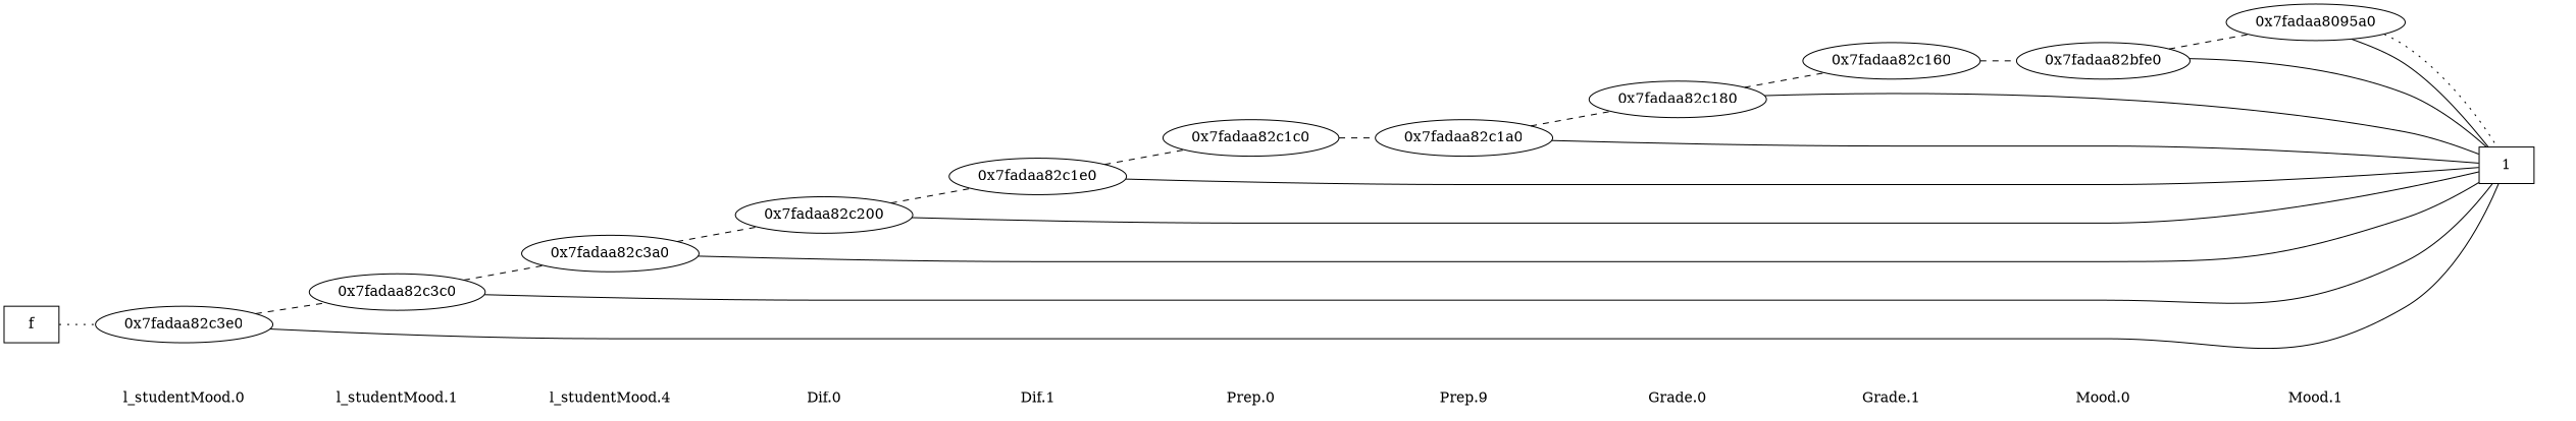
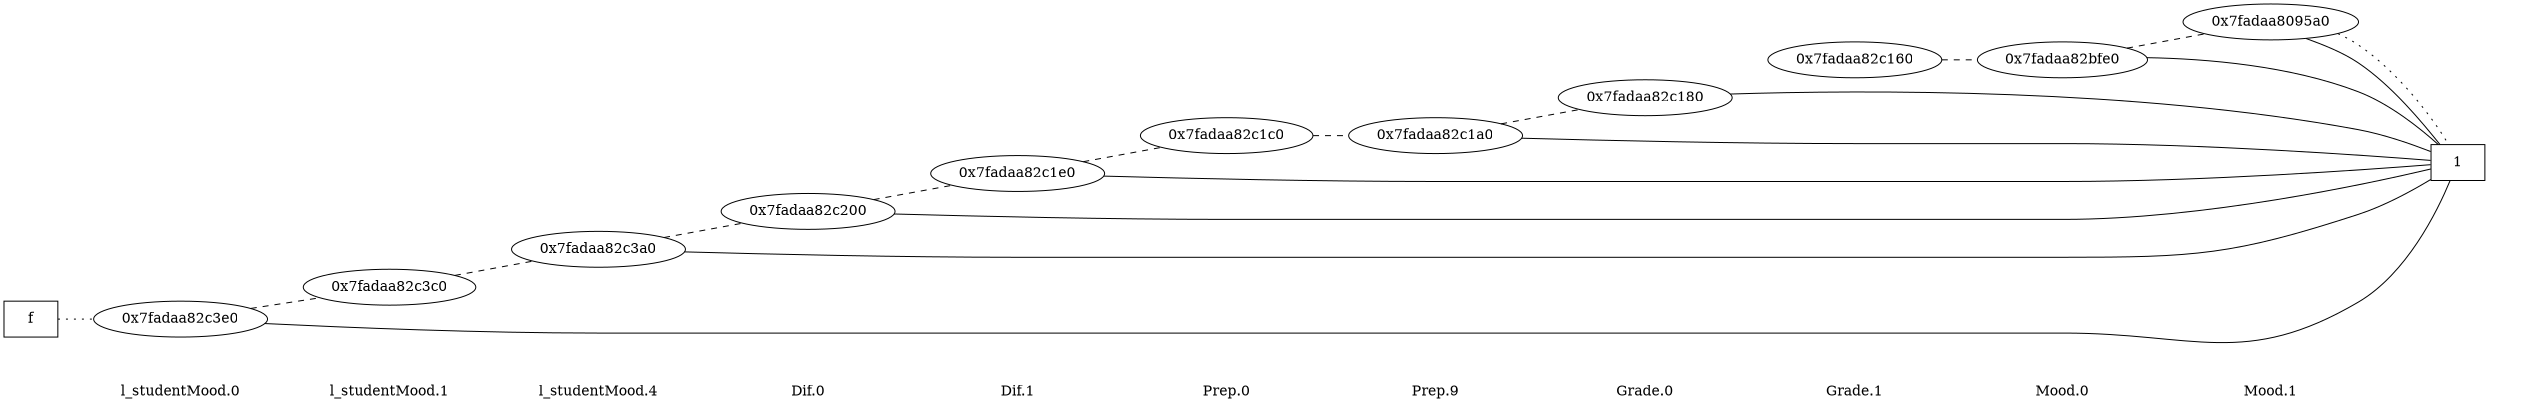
  digraph {
    rankdir=LR
    node [shape=plaintext]
    edge [dir=none style=invis]
    "CONST NODES" [style=invis]
    " l_studentMood.0 "
    " l_studentMood.1 "
    n4 [label="l_studentMood.4"]
    " Dif.0 "
    " Dif.1 "
    " Prep.0 "
    n8 [label="Prep.9"]
    " Grade.0 "
    " Grade.1 "
    " Mood.0 "
    " Mood.1 "
    "  f  " [shape=box]
    "0x7fadaa82c3e0" [shape=""]
    "0x7fadaa82c3c0" [shape=""]
    "0x7fadaa82c3a0" [shape=""]
    "0x7fadaa82c200" [shape=""]
    "0x7fadaa82c1e0" [shape=""]
    "0x7fadaa82c1c0" [shape=""]
    "0x7fadaa82c1a0" [shape=""]
    "0x7fadaa82c180" [shape=""]
    "0x7fadaa82c160" [shape=""]
    "0x7fadaa82bfe0" [shape=""]
    "0x7fadaa8095a0" [shape=""]
    n25 [label=1 shape=box]
    subgraph sub_1 {
      "CONST NODES"
      " l_studentMood.0 "
      " l_studentMood.1 "
      n4
      " Dif.0 "
      " Dif.1 "
      " Prep.0 "
      n8
      " Grade.0 "
      " Grade.1 "
      " Mood.0 "
      " Mood.1 "
    }
    subgraph sub_2 {
      rank=same
      "  f  "
    }
    subgraph sub_3 {
      rank=same
      " l_studentMood.0 "
      "0x7fadaa82c3e0"
    }
    subgraph sub_4 {
      rank=same
      " l_studentMood.1 "
      "0x7fadaa82c3c0"
    }
    subgraph sub_5 {
      rank=same
      n4
      "0x7fadaa82c3a0"
    }
    subgraph sub_6 {
      rank=same
      " Dif.0 "
      "0x7fadaa82c200"
    }
    subgraph sub_7 {
      rank=same
      " Dif.1 "
      "0x7fadaa82c1e0"
    }
    subgraph sub_8 {
      rank=same
      " Prep.0 "
      "0x7fadaa82c1c0"
    }
    subgraph sub_9 {
      rank=same
      n8
      "0x7fadaa82c1a0"
    }
    subgraph sub_10 {
      rank=same
      " Grade.0 "
      "0x7fadaa82c180"
    }
    subgraph sub_11 {
      rank=same
      " Grade.1 "
      "0x7fadaa82c160"
    }
    subgraph sub_12 {
      rank=same
      " Mood.0 "
      "0x7fadaa82bfe0"
    }
    subgraph sub_13 {
      rank=same
      " Mood.1 "
      "0x7fadaa8095a0"
    }
    subgraph sub_14 {
      rank=same
      "CONST NODES"
      subgraph sub_15 {
        rank=same
        n25
      }
    }
    " l_studentMood.0 " -> " l_studentMood.1 "
    " l_studentMood.1 " -> n4
    n4 -> " Dif.0 "
    " Dif.0 " -> " Dif.1 "
    " Dif.1 " -> " Prep.0 "
    " Prep.0 " -> n8
    n8 -> " Grade.0 "
    " Grade.0 " -> " Grade.1 "
    " Grade.1 " -> " Mood.0 "
    " Mood.0 " -> " Mood.1 "
    " Mood.1 " -> "CONST NODES"
    "  f  " -> "0x7fadaa82c3e0" [style=dotted]
    "0x7fadaa82c3e0" -> "0x7fadaa82c3c0" [style=dashed]
    "0x7fadaa82c3e0" -> n25 [style=""]
    "0x7fadaa82c3c0" -> "0x7fadaa82c3a0" [style=dashed]
-   "0x7fadaa82c3c0" -> n25 [style=""]
    "0x7fadaa82c3a0" -> "0x7fadaa82c200" [style=dashed]
    "0x7fadaa82c3a0" -> n25 [style=""]
    "0x7fadaa82c200" -> "0x7fadaa82c1e0" [style=dashed]
    "0x7fadaa82c200" -> n25 [style=""]
    "0x7fadaa82c1e0" -> "0x7fadaa82c1c0" [style=dashed]
    "0x7fadaa82c1e0" -> n25 [style=""]
    "0x7fadaa82c1c0" -> "0x7fadaa82c1a0" [style=dashed]
    "0x7fadaa82c1a0" -> "0x7fadaa82c180" [style=dashed]
    "0x7fadaa82c1a0" -> n25 [style=""]
-   "0x7fadaa82c180" -> "0x7fadaa82c160" [style=dashed]
    "0x7fadaa82c180" -> n25 [style=""]
    "0x7fadaa82c160" -> "0x7fadaa82bfe0" [style=dashed]
    "0x7fadaa82bfe0" -> "0x7fadaa8095a0" [style=dashed]
    "0x7fadaa82bfe0" -> n25 [style=""]
    "0x7fadaa8095a0" -> n25 [style=""]
    "0x7fadaa8095a0" -> n25 [style=dotted]
  }
